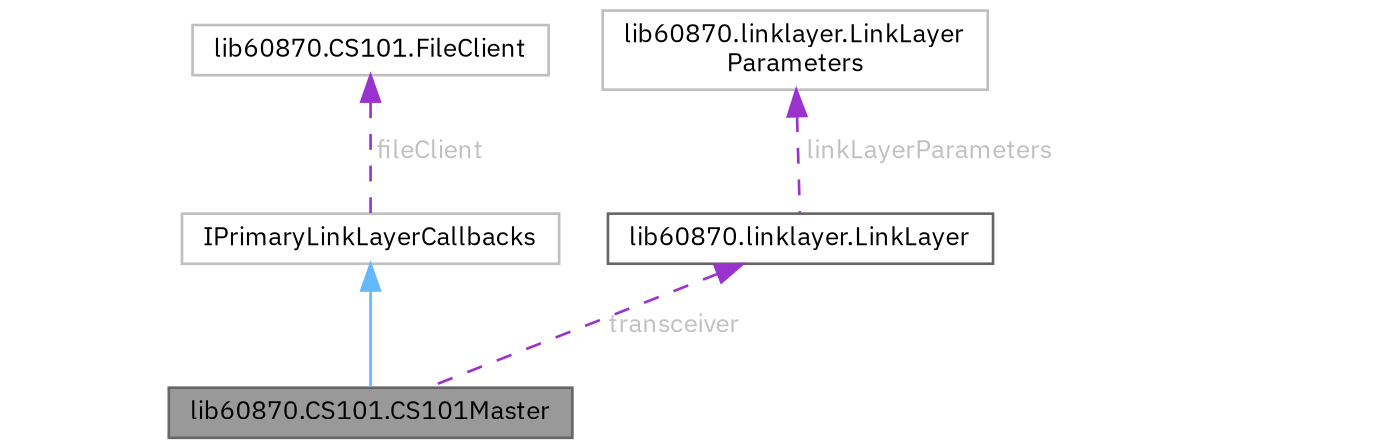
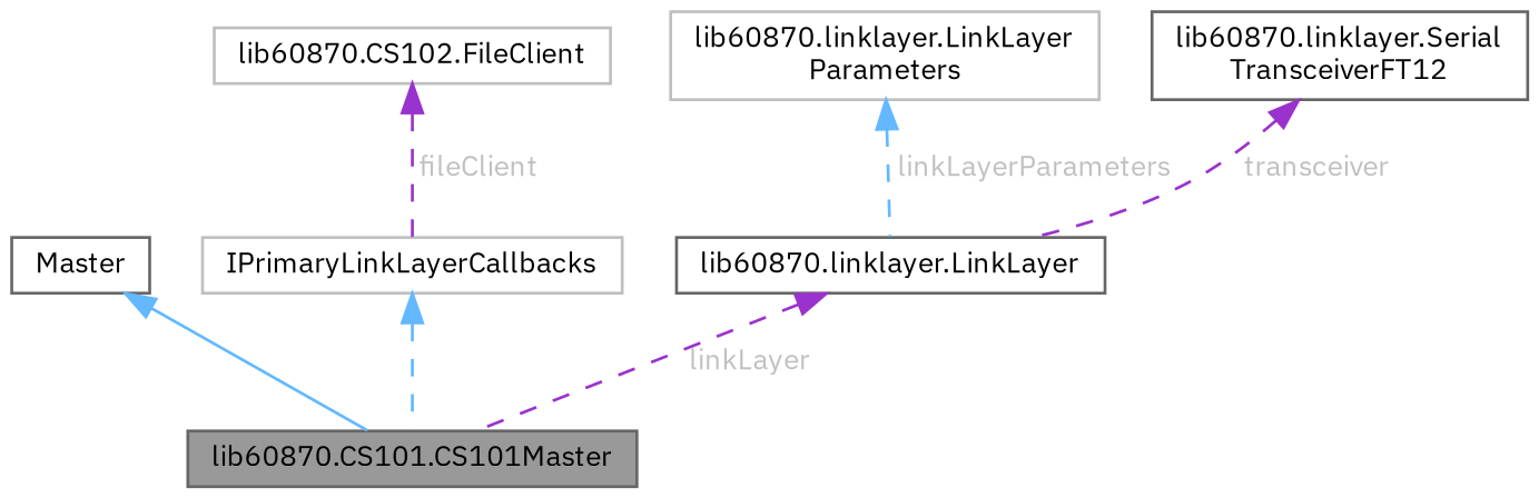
  digraph {
    fontname="IBM Plex Sans"
    rankdir=TB
    node [color=gray40 fillcolor=white fontname="IBM Plex Sans" fontsize=10 shape=box style=filled]
    edge [color=darkorchid3 dir=back fontname="IBM Plex Sans" fontsize=10 labelfontname=Helvetica labelfontsize=10 style=dashed fontcolor=grey]
    n1 [fillcolor=grey60 fontcolor=black height=0.2 label="lib60870.CS101.CS101Master" width=0.4]
+   n2 [height=0.2 label=Master width=0.4]
    n3 [color=grey75 height=0.2 label=IPrimaryLinkLayerCallbacks width=0.4]
    n4 [height=0.2 label="lib60870.linklayer.LinkLayer" width=0.4]
    n5 [color=grey75 height=0.2 label="lib60870.linklayer.LinkLayer\lParameters" width=0.4]
-   n7 [color=grey75 height=0.2 label="lib60870.CS101.FileClient" width=0.4]
-   n3 -> n1 [color=steelblue1 style=solid fontcolor=""]
-   n4 -> n1 [label=" transceiver"]
-   n5 -> n4 [label=" linkLayerParameters"]
+   n6 [height=0.2 label="lib60870.linklayer.Serial\lTransceiverFT12" width=0.4]
+   n7 [color=grey75 height=0.2 label="lib60870.CS102.FileClient" width=0.4]
+   n2 -> n1 [color=steelblue1 style=solid fontcolor=""]
+   n3 -> n1 [color=steelblue1 fontcolor=""]
+   n4 -> n1 [label=" linkLayer"]
+   n5 -> n4 [color=steelblue1 label=" linkLayerParameters"]
+   n6 -> n4 [label=" transceiver"]
    n7 -> n3 [label=" fileClient"]
  }
